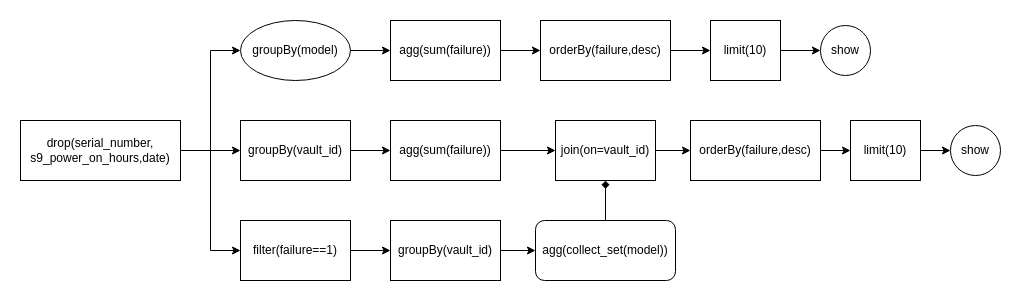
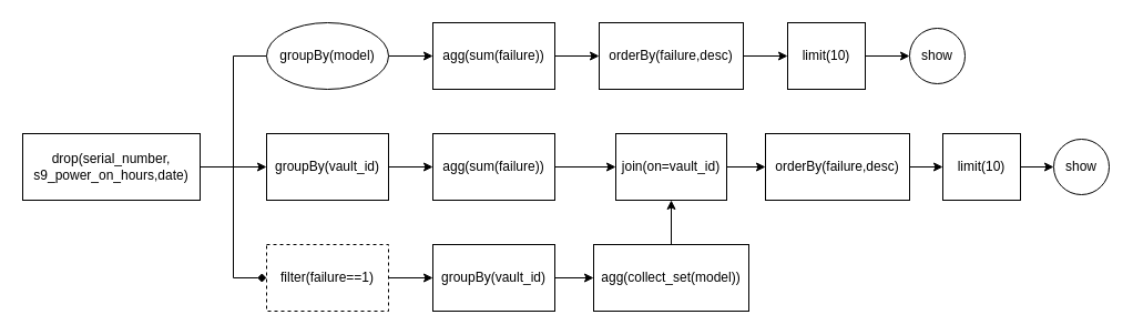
  <mxCell id="0" />
  <mxCell id="1" parent="0" />
  <mxCell id="2" style="edgeStyle=orthogonalEdgeStyle;rounded=0;orthogonalLoop=1;jettySize=auto;html=1;exitX=1;exitY=0.5;exitDx=0;exitDy=0;" parent="1" source="5" target="9" edge="1"><mxGeometry relative="1" as="geometry" /></mxCell>
- <mxCell id="3" style="edgeStyle=orthogonalEdgeStyle;rounded=0;orthogonalLoop=1;jettySize=auto;html=1;exitX=1;exitY=0.5;exitDx=0;exitDy=0;entryX=0;entryY=0.5;entryDx=0;entryDy=0;" parent="1" source="5" target="7" edge="1"><mxGeometry relative="1" as="geometry" /></mxCell>
- <mxCell id="4" style="edgeStyle=orthogonalEdgeStyle;rounded=0;orthogonalLoop=1;jettySize=auto;html=1;exitX=1;exitY=0.5;exitDx=0;exitDy=0;entryX=0;entryY=0.5;entryDx=0;entryDy=0;" parent="1" source="5" target="17" edge="1"><mxGeometry relative="1" as="geometry" /></mxCell>
+ <mxCell id="3" style="edgeStyle=orthogonalEdgeStyle;rounded=0;orthogonalLoop=1;jettySize=auto;html=1;exitX=1;exitY=0.5;exitDx=0;exitDy=0;entryX=0;entryY=0.5;entryDx=0;entryDy=0;endArrow=none;" parent="1" source="5" target="7" edge="1"><mxGeometry relative="1" as="geometry" /></mxCell>
+ <mxCell id="4" style="edgeStyle=orthogonalEdgeStyle;rounded=0;orthogonalLoop=1;jettySize=auto;html=1;exitX=1;exitY=0.5;exitDx=0;exitDy=0;entryX=0;entryY=0.5;entryDx=0;entryDy=0;endArrow=diamond;" parent="1" source="5" target="17" edge="1"><mxGeometry relative="1" as="geometry" /></mxCell>
  <mxCell id="5" value="drop(serial_number, s9_power_on_hours,date)" style="rounded=0;whiteSpace=wrap;html=1;" parent="1" vertex="1"><mxGeometry x="20" y="120" width="160" height="60" as="geometry" /></mxCell>
  <mxCell id="6" style="edgeStyle=orthogonalEdgeStyle;rounded=0;orthogonalLoop=1;jettySize=auto;html=1;exitX=1;exitY=0.5;exitDx=0;exitDy=0;entryX=0;entryY=0.5;entryDx=0;entryDy=0;" parent="1" source="7" target="11" edge="1"><mxGeometry relative="1" as="geometry" /></mxCell>
  <mxCell id="7" value="groupBy(model)" style="ellipse;whiteSpace=wrap;html=1;" parent="1" vertex="1"><mxGeometry x="240" y="20" width="110" height="60" as="geometry" /></mxCell>
  <mxCell id="8" style="edgeStyle=orthogonalEdgeStyle;rounded=0;orthogonalLoop=1;jettySize=auto;html=1;exitX=1;exitY=0.5;exitDx=0;exitDy=0;entryX=0;entryY=0.5;entryDx=0;entryDy=0;" parent="1" source="9" target="19" edge="1"><mxGeometry relative="1" as="geometry" /></mxCell>
  <mxCell id="9" value="groupBy(vault_id)" style="rounded=0;whiteSpace=wrap;html=1;" parent="1" vertex="1"><mxGeometry x="240" y="120" width="110" height="60" as="geometry" /></mxCell>
  <mxCell id="10" style="edgeStyle=orthogonalEdgeStyle;rounded=0;orthogonalLoop=1;jettySize=auto;html=1;exitX=1;exitY=0.5;exitDx=0;exitDy=0;entryX=0;entryY=0.5;entryDx=0;entryDy=0;" parent="1" source="11" target="13" edge="1"><mxGeometry relative="1" as="geometry" /></mxCell>
  <mxCell id="11" value="agg(sum(failure))" style="rounded=0;whiteSpace=wrap;html=1;" parent="1" vertex="1"><mxGeometry x="390" y="20" width="110" height="60" as="geometry" /></mxCell>
  <mxCell id="12" style="edgeStyle=orthogonalEdgeStyle;rounded=0;orthogonalLoop=1;jettySize=auto;html=1;exitX=1;exitY=0.5;exitDx=0;exitDy=0;entryX=0;entryY=0.5;entryDx=0;entryDy=0;" parent="1" source="13" target="15" edge="1"><mxGeometry relative="1" as="geometry" /></mxCell>
  <mxCell id="13" value="orderBy(failure,desc)" style="rounded=0;whiteSpace=wrap;html=1;" parent="1" vertex="1"><mxGeometry x="540" y="20" width="130" height="60" as="geometry" /></mxCell>
  <mxCell id="14" style="edgeStyle=orthogonalEdgeStyle;rounded=0;orthogonalLoop=1;jettySize=auto;html=1;exitX=1;exitY=0.5;exitDx=0;exitDy=0;entryX=0;entryY=0.5;entryDx=0;entryDy=0;" parent="1" source="15" target="26" edge="1"><mxGeometry relative="1" as="geometry"><mxPoint x="830" y="50.143" as="targetPoint" /></mxGeometry></mxCell>
  <mxCell id="15" value="limit(10)" style="rounded=0;whiteSpace=wrap;html=1;" parent="1" vertex="1"><mxGeometry x="710" y="20" width="70" height="60" as="geometry" /></mxCell>
  <mxCell id="16" style="edgeStyle=orthogonalEdgeStyle;rounded=0;orthogonalLoop=1;jettySize=auto;html=1;exitX=1;exitY=0.5;exitDx=0;exitDy=0;entryX=0;entryY=0.5;entryDx=0;entryDy=0;" parent="1" source="17" target="21" edge="1"><mxGeometry relative="1" as="geometry" /></mxCell>
- <mxCell id="17" value="filter(failure==1)" style="rounded=0;whiteSpace=wrap;html=1;" parent="1" vertex="1"><mxGeometry x="240" y="220" width="110" height="60" as="geometry" /></mxCell>
+ <mxCell id="17" value="filter(failure==1)" style="rounded=0;whiteSpace=wrap;html=1;dashed=1;" parent="1" vertex="1"><mxGeometry x="240" y="220" width="110" height="60" as="geometry" /></mxCell>
  <mxCell id="18" style="edgeStyle=orthogonalEdgeStyle;rounded=0;orthogonalLoop=1;jettySize=auto;html=1;exitX=1;exitY=0.5;exitDx=0;exitDy=0;entryX=0;entryY=0.5;entryDx=0;entryDy=0;" parent="1" source="19" target="25" edge="1"><mxGeometry relative="1" as="geometry" /></mxCell>
  <mxCell id="19" value="agg(sum(failure))" style="rounded=0;whiteSpace=wrap;html=1;" parent="1" vertex="1"><mxGeometry x="390" y="120" width="110" height="60" as="geometry" /></mxCell>
  <mxCell id="20" style="edgeStyle=orthogonalEdgeStyle;rounded=0;orthogonalLoop=1;jettySize=auto;html=1;exitX=1;exitY=0.5;exitDx=0;exitDy=0;entryX=0;entryY=0.5;entryDx=0;entryDy=0;" parent="1" source="21" target="23" edge="1"><mxGeometry relative="1" as="geometry" /></mxCell>
  <mxCell id="21" value="groupBy(vault_id)" style="rounded=0;whiteSpace=wrap;html=1;" parent="1" vertex="1"><mxGeometry x="390" y="220" width="110" height="60" as="geometry" /></mxCell>
- <mxCell id="22" style="edgeStyle=orthogonalEdgeStyle;rounded=0;orthogonalLoop=1;jettySize=auto;html=1;exitX=0.5;exitY=0;exitDx=0;exitDy=0;entryX=0.5;entryY=1;entryDx=0;entryDy=0;endArrow=diamond;" parent="1" source="23" target="25" edge="1"><mxGeometry relative="1" as="geometry" /></mxCell>
- <mxCell id="23" value="agg(collect_set(model))" style="whiteSpace=wrap;html=1;rounded=1;" parent="1" vertex="1"><mxGeometry x="535" y="220" width="140" height="60" as="geometry" /></mxCell>
+ <mxCell id="22" style="edgeStyle=orthogonalEdgeStyle;rounded=0;orthogonalLoop=1;jettySize=auto;html=1;exitX=0.5;exitY=0;exitDx=0;exitDy=0;entryX=0.5;entryY=1;entryDx=0;entryDy=0;" parent="1" source="23" target="25" edge="1"><mxGeometry relative="1" as="geometry" /></mxCell>
+ <mxCell id="23" value="agg(collect_set(model))" style="rounded=0;whiteSpace=wrap;html=1;" parent="1" vertex="1"><mxGeometry x="535" y="220" width="140" height="60" as="geometry" /></mxCell>
  <mxCell id="24" style="edgeStyle=orthogonalEdgeStyle;rounded=0;orthogonalLoop=1;jettySize=auto;html=1;exitX=1;exitY=0.5;exitDx=0;exitDy=0;entryX=0;entryY=0.5;entryDx=0;entryDy=0;" edge="1" parent="1" source="25" target="31"><mxGeometry relative="1" as="geometry" /></mxCell>
  <mxCell id="25" value="join(on=vault_id)" style="rounded=0;whiteSpace=wrap;html=1;" parent="1" vertex="1"><mxGeometry x="555" y="120" width="100" height="60" as="geometry" /></mxCell>
  <mxCell id="26" value="show" style="ellipse;whiteSpace=wrap;html=1;aspect=fixed;" parent="1" vertex="1"><mxGeometry x="820" y="25" width="50" height="50" as="geometry" /></mxCell>
  <mxCell id="27" value="show" style="ellipse;whiteSpace=wrap;html=1;aspect=fixed;" parent="1" vertex="1"><mxGeometry x="950" y="125" width="50" height="50" as="geometry" /></mxCell>
  <mxCell id="28" style="edgeStyle=orthogonalEdgeStyle;rounded=0;orthogonalLoop=1;jettySize=auto;html=1;exitX=1;exitY=0.5;exitDx=0;exitDy=0;entryX=0;entryY=0.5;entryDx=0;entryDy=0;" edge="1" parent="1" source="29" target="27"><mxGeometry relative="1" as="geometry" /></mxCell>
  <mxCell id="29" value="limit(10)" style="rounded=0;whiteSpace=wrap;html=1;" parent="1" vertex="1"><mxGeometry x="850" y="120" width="70" height="60" as="geometry" /></mxCell>
  <mxCell id="30" style="edgeStyle=orthogonalEdgeStyle;rounded=0;orthogonalLoop=1;jettySize=auto;html=1;exitX=1;exitY=0.5;exitDx=0;exitDy=0;" edge="1" parent="1" source="31" target="29"><mxGeometry relative="1" as="geometry" /></mxCell>
  <mxCell id="31" value="orderBy(failure,desc)" style="rounded=0;whiteSpace=wrap;html=1;" vertex="1" parent="1"><mxGeometry x="690" y="120" width="130" height="60" as="geometry" /></mxCell>
